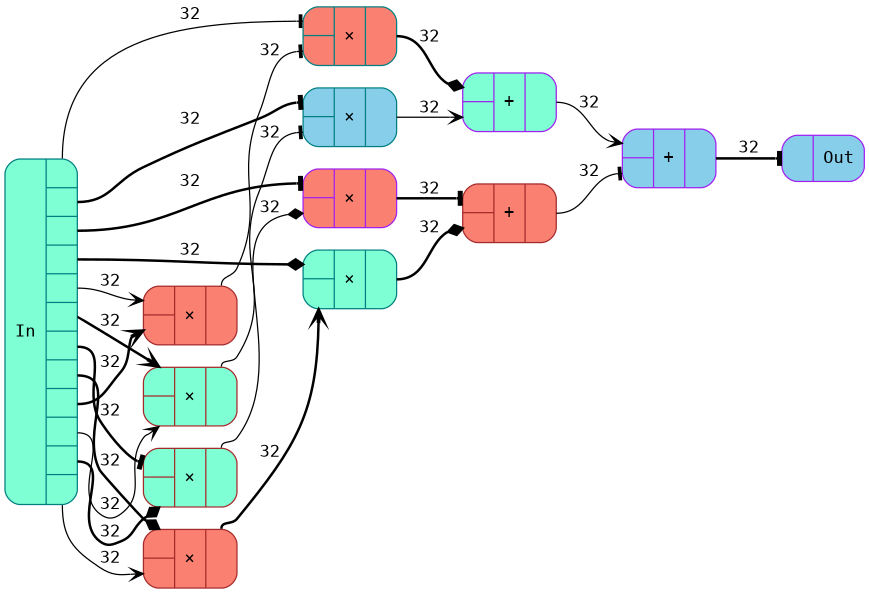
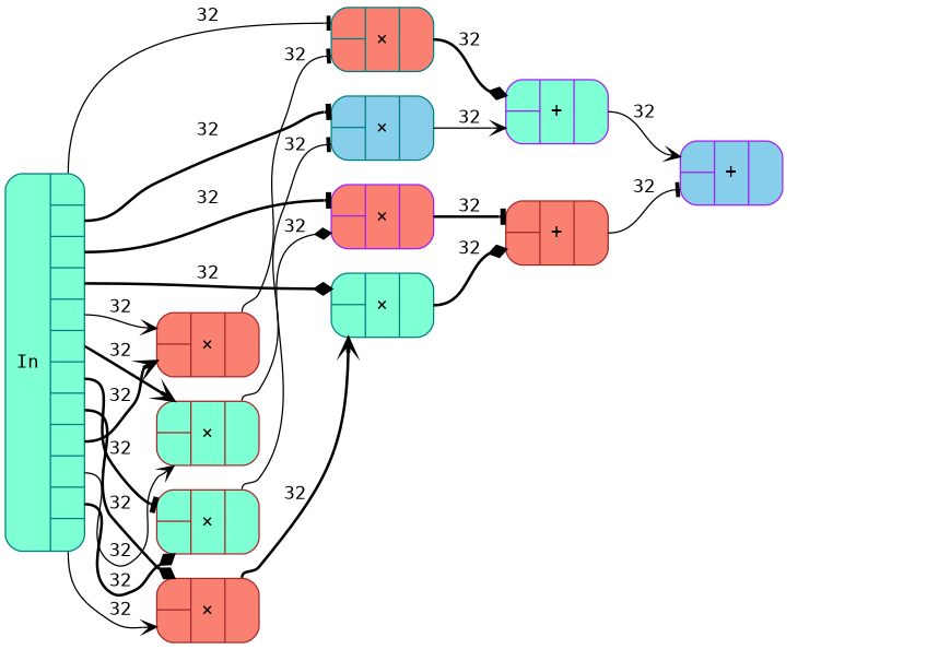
  digraph {
    rankdir=LR
    fontname="DejaVu Sans Mono"
    node [shape=Mrecord style=filled fillcolor=aquamarine color=brown fontname="DejaVu Sans Mono"]
    edge [headport=In0 tailport=Out0 style=bold arrowhead=tee fontname="DejaVu Sans Mono"]
    n1 [label="{In|{<Out0>|<Out1>|<Out2>|<Out3>|<Out4>|<Out5>|<Out6>|<Out7>|<Out8>|<Out9>|<Out10>|<Out11>}}" color=teal]
    n2 [label="{{<In0>|<In1>}|×|{<Out0>}}" fillcolor=salmon]
    n3 [label="{{<In0>|<In1>}|×|{<Out0>}}"]
    n4 [label="{{<In0>|<In1>}|×|{<Out0>}}"]
    n5 [label="{{<In0>|<In1>}|×|{<Out0>}}" fillcolor=salmon]
    n6 [label="{{<In0>|<In1>}|×|{<Out0>}}" fillcolor=salmon color=teal]
    n7 [label="{{<In0>|<In1>}|×|{<Out0>}}" fillcolor=skyblue color=teal]
    n8 [label="{{<In0>|<In1>}|×|{<Out0>}}" fillcolor=salmon color=purple]
    n9 [label="{{<In0>|<In1>}|×|{<Out0>}}" color=teal]
    n10 [label="{{<In0>|<In1>}|+|{<Out0>}}" color=purple]
    n11 [label="{{<In0>|<In1>}|+|{<Out0>}}" fillcolor=salmon]
    n12 [label="{{<In0>|<In1>}|+|{<Out0>}}" fillcolor=skyblue color=purple]
-   n13 [label="{{<In0>}|Out}" fillcolor=skyblue color=purple]
    n1 -> n2 [label=32 tailport=Out4 style=solid arrowhead=vee]
    n1 -> n2 [headport=In1 label=32 tailport=Out8 arrowhead=vee]
    n1 -> n3 [label=32 tailport=Out5 arrowhead=vee]
    n1 -> n3 [headport=In1 label=32 tailport=Out9 style=solid arrowhead=vee]
    n1 -> n4 [label=32 tailport=Out6]
    n1 -> n4 [headport=In1 label=32 tailport=Out10 arrowhead=diamond]
    n1 -> n5 [label=32 tailport=Out7 arrowhead=diamond]
    n1 -> n5 [headport=In1 label=32 tailport=Out11 style=solid arrowhead=vee]
    n1 -> n6 [label=32 style=solid]
    n1 -> n7 [label=32 tailport=Out1]
    n1 -> n8 [label=32 tailport=Out2]
    n1 -> n9 [label=32 tailport=Out3 arrowhead=diamond]
    n2 -> n6 [headport=In1 label=32 style=solid]
    n3 -> n7 [headport=In1 label=32 style=solid]
    n4 -> n8 [headport=In1 label=32 style=solid arrowhead=diamond]
    n5 -> n9 [headport=In1 label=32 arrowhead=vee]
    n6 -> n10 [label=32 arrowhead=diamond]
    n7 -> n10 [headport=In1 label=32 style=solid arrowhead=vee]
    n8 -> n11 [label=32]
    n9 -> n11 [headport=In1 label=32 arrowhead=diamond]
    n10 -> n12 [label=32 style=solid arrowhead=vee]
    n11 -> n12 [headport=In1 label=32 style=solid]
-   n12 -> n13 [label=32]
  }
